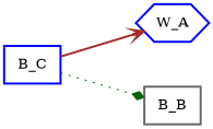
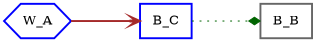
  digraph {
    mindist=1.0
    nodesep=0.6
    rankdir=LR
    ranksep=1.0
    root=Demo
    node [beamproc=beamA bpentry=false bpexit=false color=blue cpu=0 fillcolor=white flags="0x00108007" patentry=false patexit=true pattern=patternA penwidth=2 shape=rectangle style=filled type=block qhi=false qil=false qlo=true tperiod=1000]
    W_A [flags="0x00002006" patentry=true patexit=false prio=0 shape=hexagon toffs=0 tvalid=0 twait=100 type=wait vabs=false qhi="" qil="" qlo="" tperiod=""]
    B_C
    B_B [color=gray40 cpu=1]
-   B_C -> W_A [arrowhead=vee color=brown style=bold type=defdst]
+   W_A -> B_C [arrowhead=vee color=brown style=bold type=defdst]
    B_C -> B_B [arrowhead=diamond color=darkgreen style=dotted type=target]
  }
